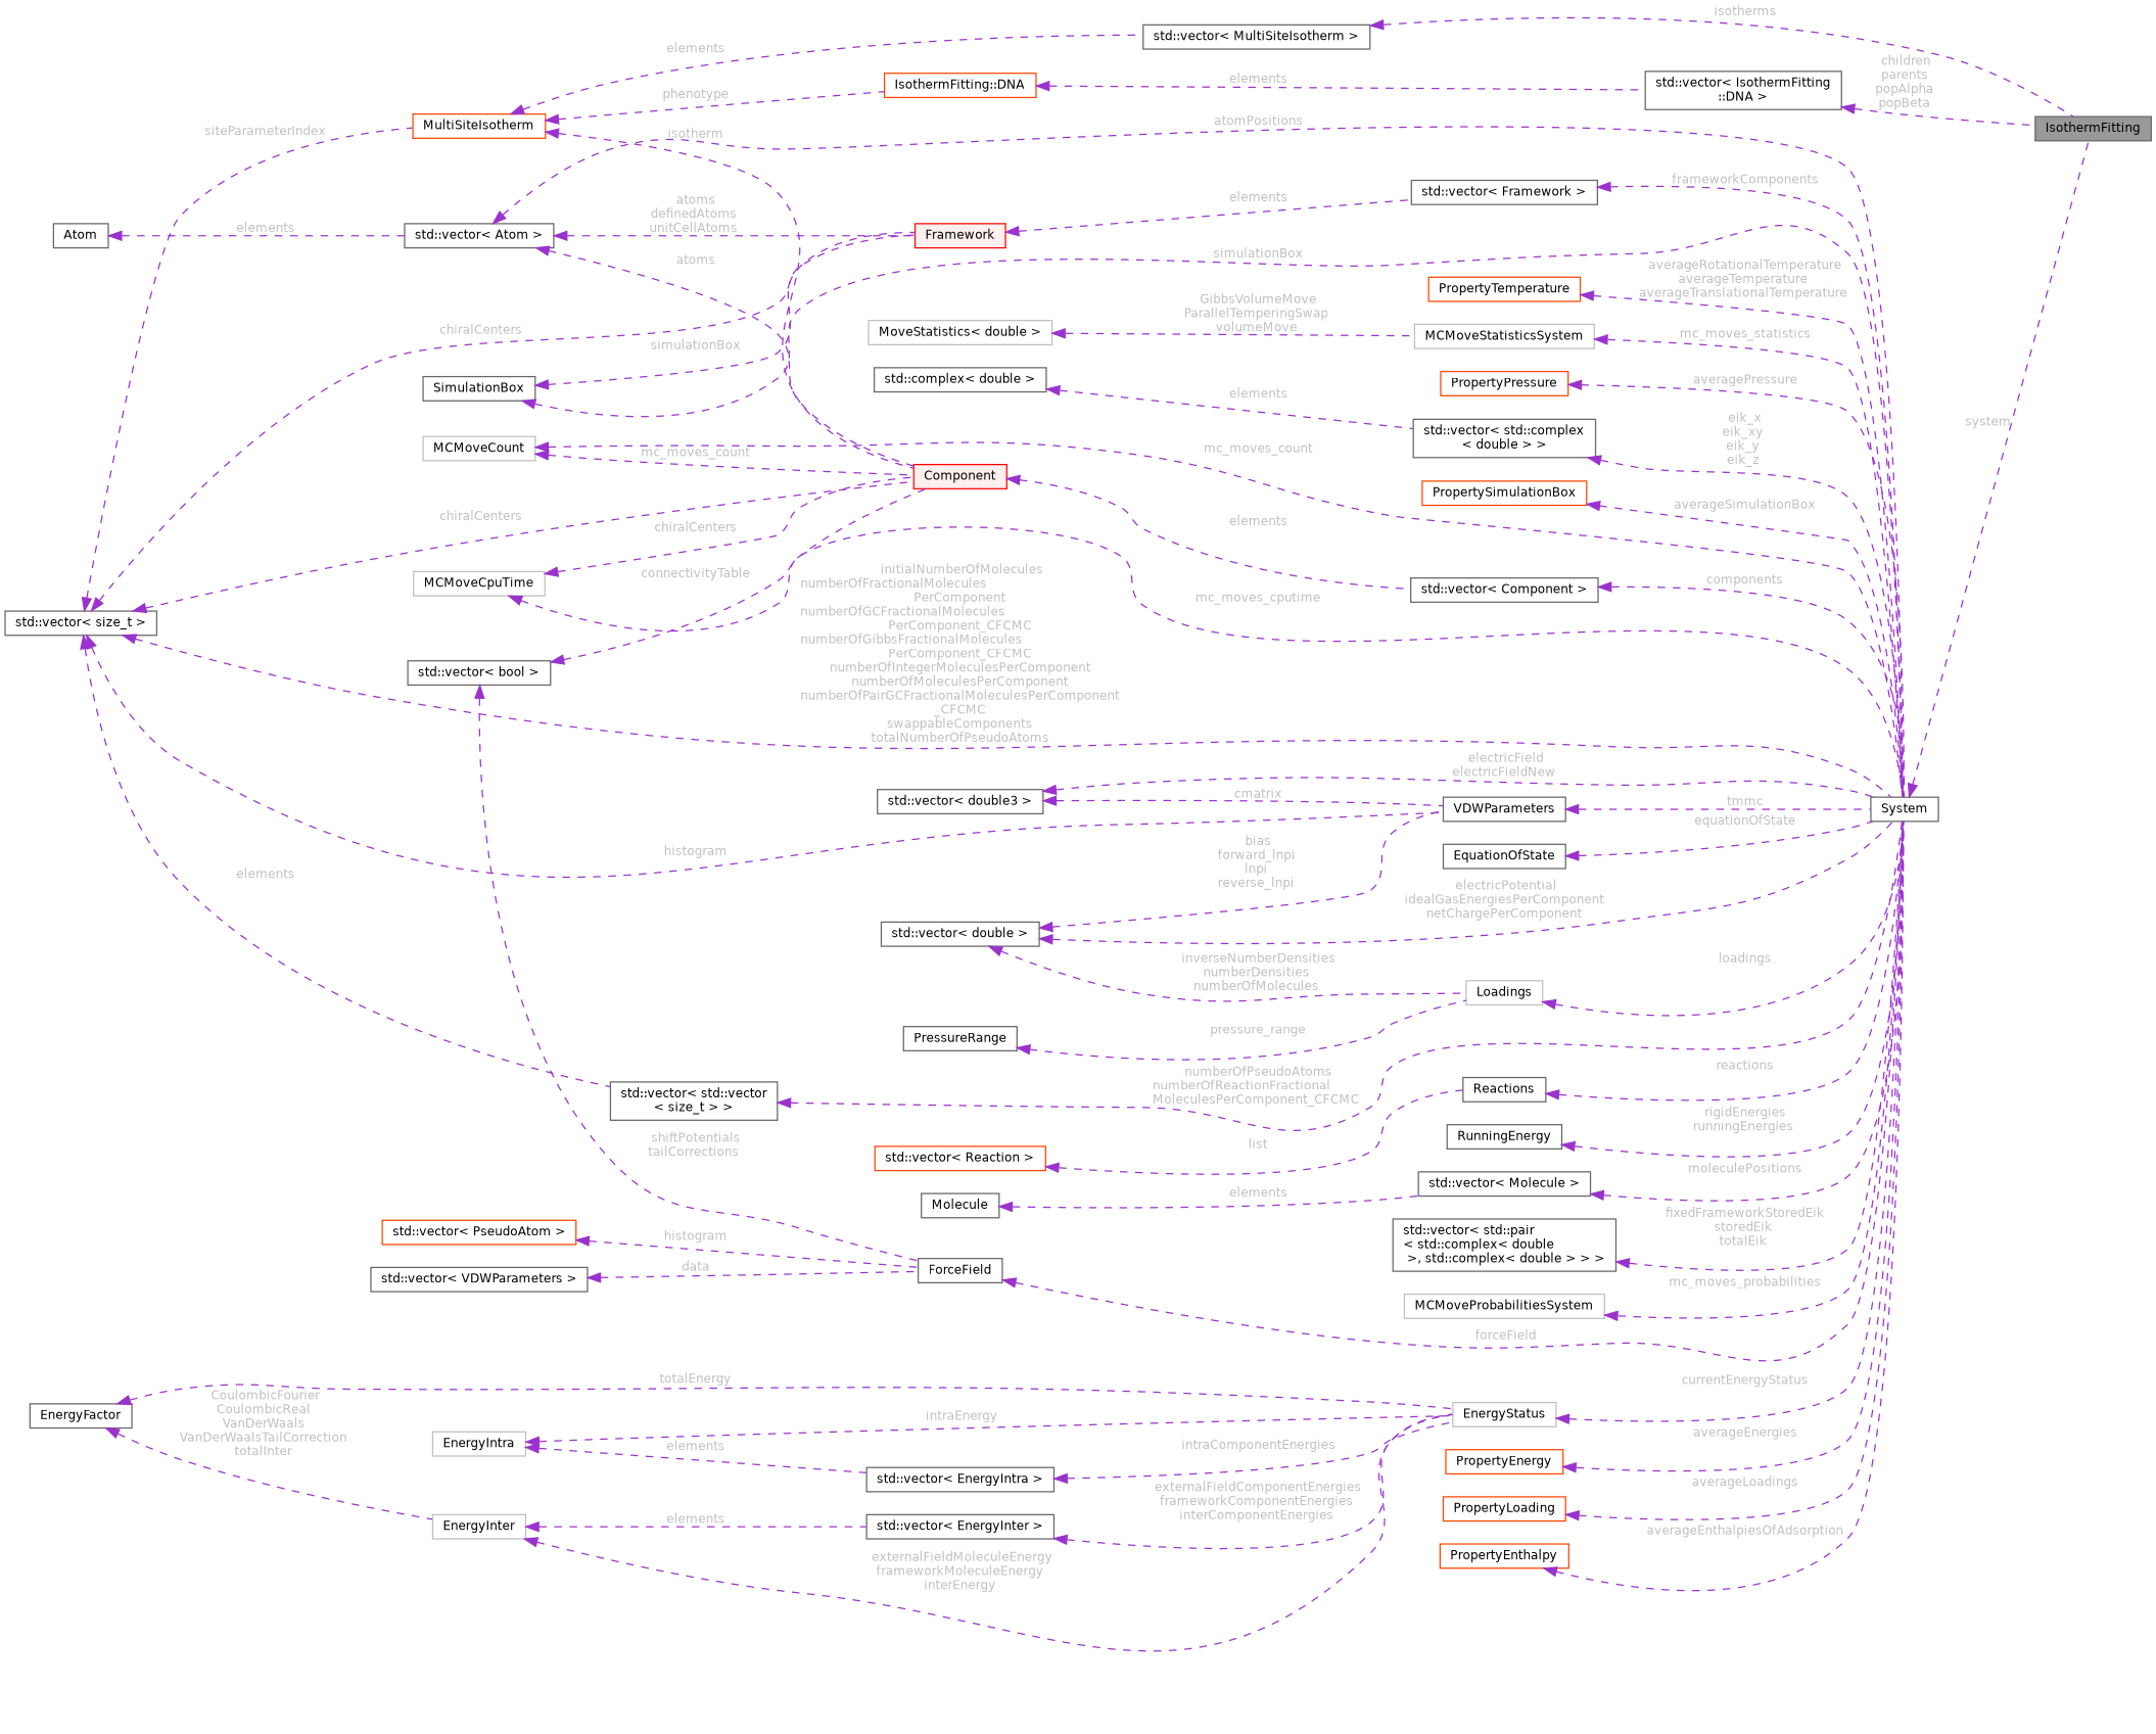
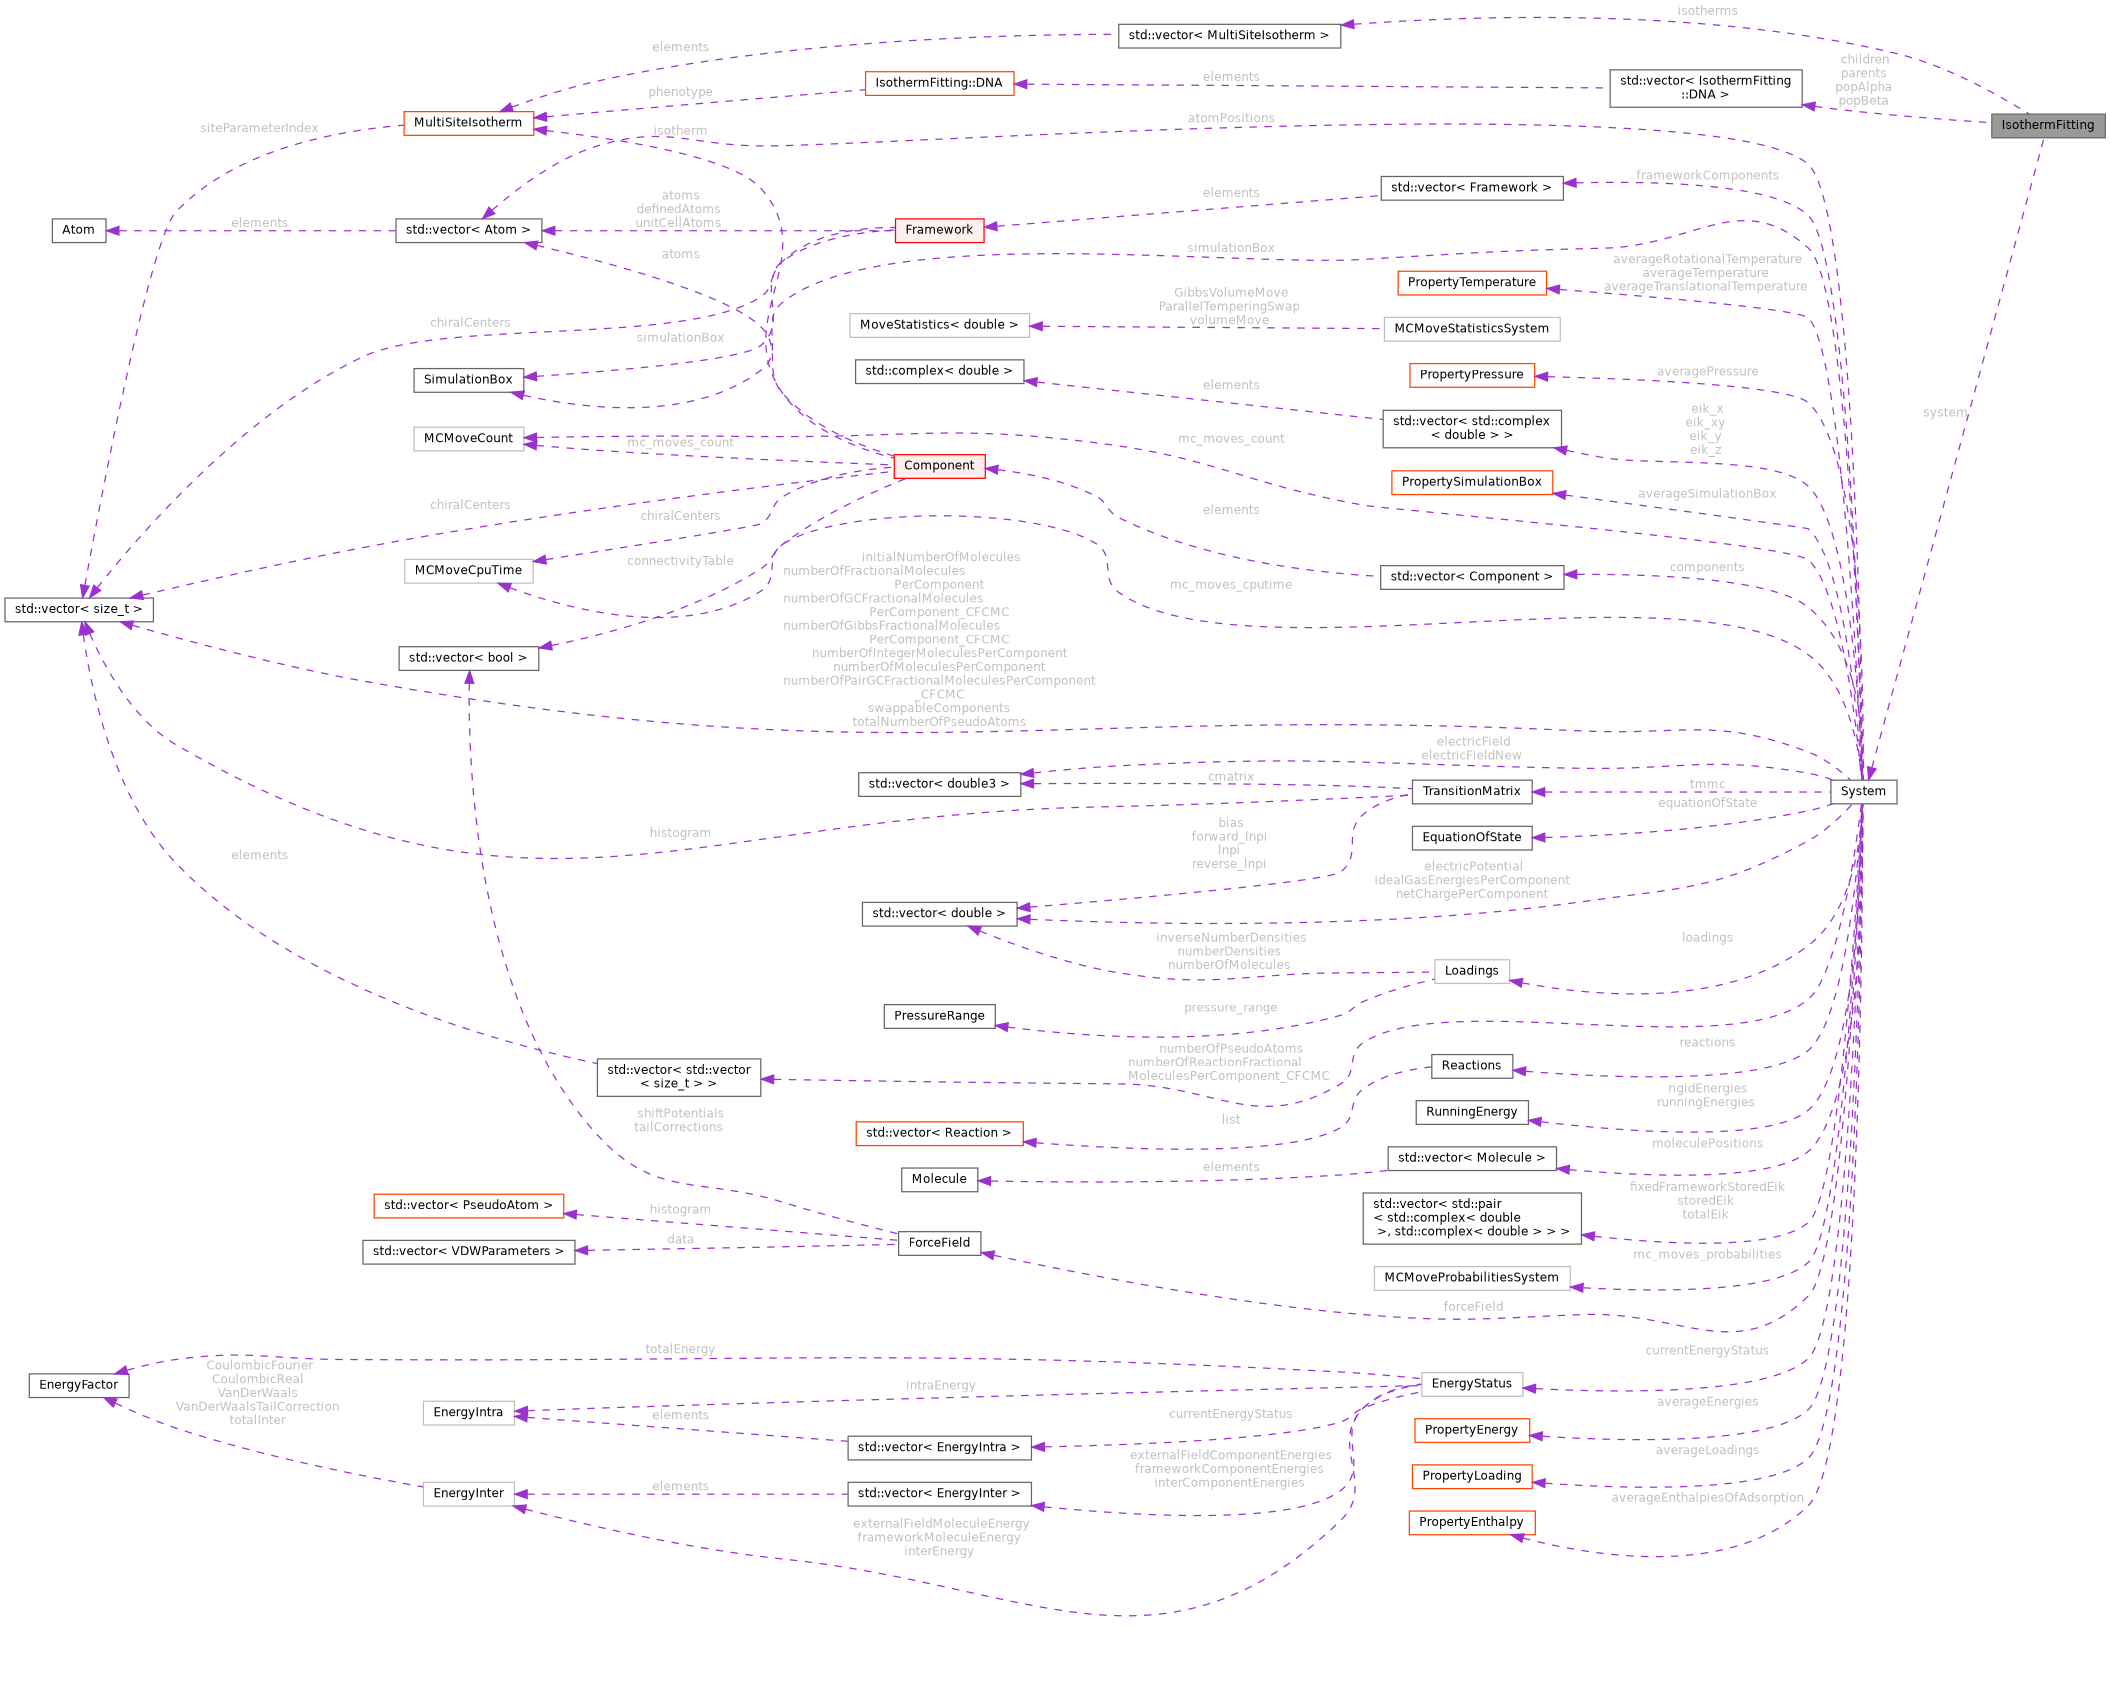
  digraph {
    rankdir=LR
    node [color=gray40 fillcolor=white fontname=Helvetica fontsize=10 shape=box style=filled]
    edge [color=darkorchid3 dir=back fontcolor=grey fontname=Helvetica fontsize=10 labelfontname=Helvetica labelfontsize=10 style=dashed]
    n1 [fillcolor=grey60 fontcolor=black height=0.2 label=IsothermFitting width=0.4]
    n2 [height=0.2 label=System width=0.4]
    n3 [height=0.2 label="std::vector\< Framework \>" width=0.4]
    n4 [color=red fillcolor="#FFF0F0" height=0.2 label=Framework width=0.4]
    n5 [height=0.2 label=SimulationBox width=0.4]
    n6 [height=0.2 label="std::vector\< Atom \>" width=0.4]
    n7 [color=red fillcolor="#FFF0F0" height=0.2 label=Component width=0.4]
    n8 [height=0.2 label="std::vector\< Component \>" width=0.4]
    n9 [height=0.2 label=Atom width=0.4]
    n10 [height=0.2 label="std::vector\< size_t \>" width=0.4]
    n11 [color=orangered height=0.2 label=MultiSiteIsotherm width=0.4]
    n12 [height=0.2 label="std::vector\< std::vector\l\< size_t \> \>" width=0.4]
-   n13 [height=0.2 label=VDWParameters width=0.4]
+   n13 [height=0.2 label=TransitionMatrix width=0.4]
    n14 [height=0.2 label="std::vector\< MultiSiteIsotherm \>" width=0.4]
    n15 [color=orangered height=0.2 label="IsothermFitting::DNA" width=0.4]
    n16 [height=0.2 label="std::vector\< bool \>" width=0.4]
    n17 [height=0.2 label=ForceField width=0.4]
    n18 [color=grey75 height=0.2 label=MCMoveCpuTime width=0.4]
    n19 [color=grey75 height=0.2 label=MCMoveCount width=0.4]
    n20 [height=0.2 label="std::vector\< IsothermFitting\l::DNA \>" width=0.4]
    n21 [height=0.2 label=EquationOfState width=0.4]
    n22 [color=grey75 height=0.2 label=Loadings width=0.4]
    n23 [height=0.2 label="std::vector\< double \>" width=0.4]
    n24 [height=0.2 label="std::vector\< VDWParameters \>" width=0.4]
    n25 [color=orangered height=0.2 label="std::vector\< PseudoAtom \>" width=0.4]
    n26 [height=0.2 label="std::vector\< Molecule \>" width=0.4]
    n27 [height=0.2 label=Molecule width=0.4]
    n28 [height=0.2 label="std::vector\< double3 \>" width=0.4]
    n29 [height=0.2 label=RunningEnergy width=0.4]
    n30 [color=grey75 height=0.2 label=EnergyStatus width=0.4]
    n31 [height=0.2 label=EnergyFactor width=0.4]
    n32 [color=grey75 height=0.2 label=EnergyInter width=0.4]
    n33 [height=0.2 label="std::vector\< EnergyInter \>" width=0.4]
    n34 [color=grey75 height=0.2 label=EnergyIntra width=0.4]
    n35 [height=0.2 label="std::vector\< EnergyIntra \>" width=0.4]
    n36 [height=0.2 label="std::vector\< std::complex\l\< double \> \>" width=0.4]
    n37 [height=0.2 label="std::complex\< double \>" width=0.4]
    n38 [height=0.2 label="std::vector\< std::pair\l\< std::complex\< double\l \>, std::complex\< double \> \> \>" width=0.4]
    n39 [color=grey75 height=0.2 label=MCMoveProbabilitiesSystem width=0.4]
    n40 [color=grey75 height=0.2 label=MCMoveStatisticsSystem width=0.4]
    n41 [color=grey75 height=0.2 label="MoveStatistics\< double \>" width=0.4]
    n42 [height=0.2 label=Reactions width=0.4]
    n43 [color=orangered height=0.2 label="std::vector\< Reaction \>" width=0.4]
    n44 [height=0.2 label=PressureRange width=0.4]
    n45 [color=orangered height=0.2 label=PropertyEnergy width=0.4]
    n46 [color=orangered height=0.2 label=PropertyLoading width=0.4]
    n47 [color=orangered height=0.2 label=PropertyEnthalpy width=0.4]
    n48 [color=orangered height=0.2 label=PropertyTemperature width=0.4]
    n49 [color=orangered height=0.2 label=PropertyPressure width=0.4]
    n50 [color=orangered height=0.2 label=PropertySimulationBox width=0.4]
    n2 -> n1 [label=" system"]
    n3 -> n2 [label=" frameworkComponents"]
    n4 -> n3 [label=" elements"]
    n5 -> n2 [label=" simulationBox"]
    n5 -> n4 [label=" simulationBox"]
    n6 -> n2 [label=" atomPositions"]
    n6 -> n4 [label=" atoms\ndefinedAtoms\nunitCellAtoms"]
    n6 -> n7 [label=" atoms"]
    n7 -> n8 [label=" elements"]
    n8 -> n2 [label=" components"]
    n9 -> n6 [label=" elements"]
    n10 -> n2 [label=" initialNumberOfMolecules\nnumberOfFractionalMolecules\lPerComponent\nnumberOfGCFractionalMolecules\lPerComponent_CFCMC\nnumberOfGibbsFractionalMolecules\lPerComponent_CFCMC\nnumberOfIntegerMoleculesPerComponent\nnumberOfMoleculesPerComponent\nnumberOfPairGCFractionalMoleculesPerComponent\l_CFCMC\nswappableComponents\ntotalNumberOfPseudoAtoms"]
    n10 -> n4 [label=" chiralCenters"]
    n10 -> n7 [label=" chiralCenters"]
    n10 -> n11 [label=" siteParameterIndex"]
    n10 -> n12 [label=" elements"]
    n10 -> n13 [label=" histogram"]
    n11 -> n7 [label=" isotherm"]
    n11 -> n14 [label=" elements"]
    n11 -> n15 [label=" phenotype"]
    n12 -> n2 [label=" numberOfPseudoAtoms\nnumberOfReactionFractional\lMoleculesPerComponent_CFCMC"]
    n13 -> n2 [label=" tmmc"]
    n14 -> n1 [label=" isotherms"]
    n15 -> n20 [label=" elements"]
    n16 -> n7 [label=" connectivityTable"]
    n16 -> n17 [label=" shiftPotentials\ntailCorrections"]
    n17 -> n2 [label=" forceField"]
    n18 -> n2 [label=" mc_moves_cputime"]
    n18 -> n7 [label=" chiralCenters"]
    n19 -> n2 [label=" mc_moves_count"]
    n19 -> n7 [label=" mc_moves_count"]
    n20 -> n1 [label=" children\nparents\npopAlpha\npopBeta"]
    n21 -> n2 [label=" equationOfState"]
    n22 -> n2 [label=" loadings"]
    n23 -> n2 [label=" electricPotential\nidealGasEnergiesPerComponent\nnetChargePerComponent"]
    n23 -> n13 [label=" bias\nforward_lnpi\nlnpi\nreverse_lnpi"]
    n23 -> n22 [label=" inverseNumberDensities\nnumberDensities\nnumberOfMolecules"]
    n24 -> n17 [label=" data"]
    n25 -> n17 [label=" histogram"]
    n26 -> n2 [label=" moleculePositions"]
    n27 -> n26 [label=" elements"]
    n28 -> n2 [label=" electricField\nelectricFieldNew"]
    n28 -> n13 [label=" cmatrix"]
    n29 -> n2 [label=" rigidEnergies\nrunningEnergies"]
    n30 -> n2 [label=" currentEnergyStatus"]
    n31 -> n30 [label=" totalEnergy"]
    n31 -> n32 [label=" CoulombicFourier\nCoulombicReal\nVanDerWaals\nVanDerWaalsTailCorrection\ntotalInter"]
    n32 -> n30 [label=" externalFieldMoleculeEnergy\nframeworkMoleculeEnergy\ninterEnergy"]
    n32 -> n33 [label=" elements"]
    n33 -> n30 [label=" externalFieldComponentEnergies\nframeworkComponentEnergies\ninterComponentEnergies"]
    n34 -> n30 [label=" intraEnergy"]
    n34 -> n35 [label=" elements"]
-   n35 -> n30 [label=" intraComponentEnergies"]
+   n35 -> n30 [label=" currentEnergyStatus"]
    n36 -> n2 [label=" eik_x\neik_xy\neik_y\neik_z"]
    n37 -> n36 [label=" elements"]
    n38 -> n2 [label=" fixedFrameworkStoredEik\nstoredEik\ntotalEik"]
    n39 -> n2 [label=" mc_moves_probabilities"]
-   n40 -> n2 [label=" mc_moves_statistics"]
    n41 -> n40 [label=" GibbsVolumeMove\nParallelTemperingSwap\nvolumeMove"]
    n42 -> n2 [label=" reactions"]
    n43 -> n42 [label=" list"]
    n44 -> n22 [label=" pressure_range"]
    n45 -> n2 [label=" averageEnergies"]
    n46 -> n2 [label=" averageLoadings"]
    n47 -> n2 [label=" averageEnthalpiesOfAdsorption"]
    n48 -> n2 [label=" averageRotationalTemperature\naverageTemperature\naverageTranslationalTemperature"]
    n49 -> n2 [label=" averagePressure"]
    n50 -> n2 [label=" averageSimulationBox"]
  }
